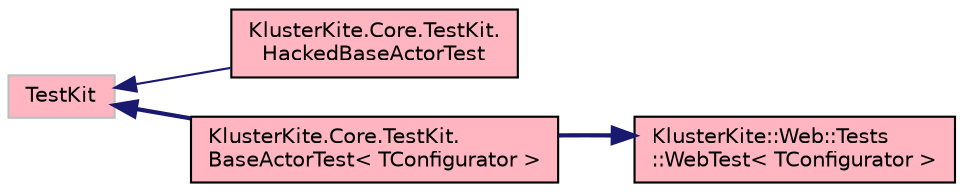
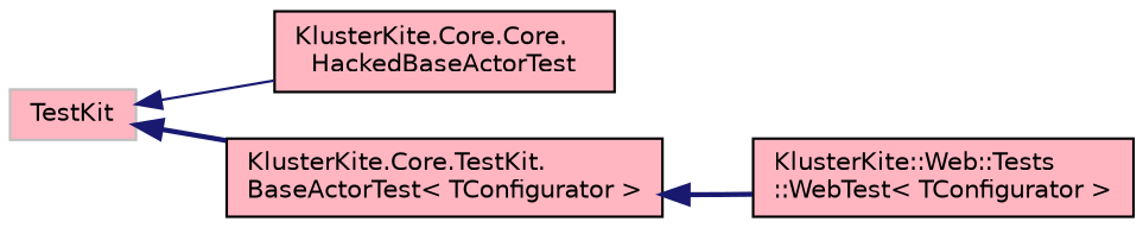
  digraph {
    rankdir=LR
    node [color=black fillcolor=lightpink fontname=Helvetica fontsize=10 shape=record style=filled]
    edge [color=midnightblue dir=back fontname=Helvetica fontsize=10 labelfontname=Helvetica labelfontsize=10 style=bold]
-   n1 [fontcolor=black height=0.2 label="KlusterKite.Core.TestKit.\lHackedBaseActorTest" width=0.4]
+   n1 [fontcolor=black height=0.2 label="KlusterKite.Core.Core.\lHackedBaseActorTest" width=0.4]
    n2 [height=0.2 label="KlusterKite.Core.TestKit.\lBaseActorTest\< TConfigurator \>" width=0.4]
    n3 [height=0.2 label="KlusterKite::Web::Tests\l::WebTest\< TConfigurator \>" width=0.4]
    n4 [color=grey75 height=0.2 label=TestKit width=0.4]
-   n3 -> n2
+   n2 -> n3
    n4 -> n1 [style=solid]
    n4 -> n2
  }
